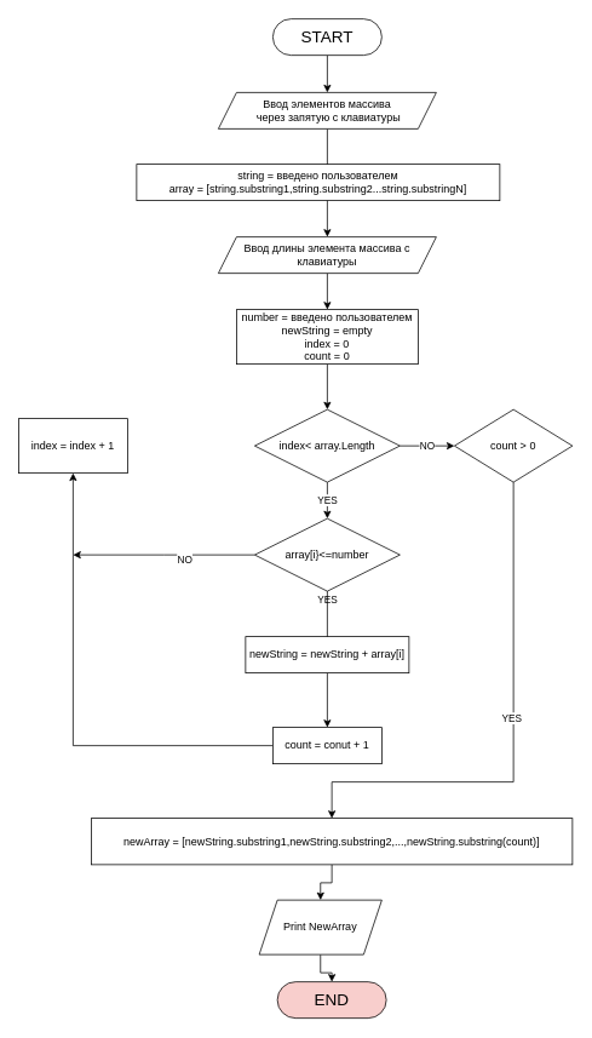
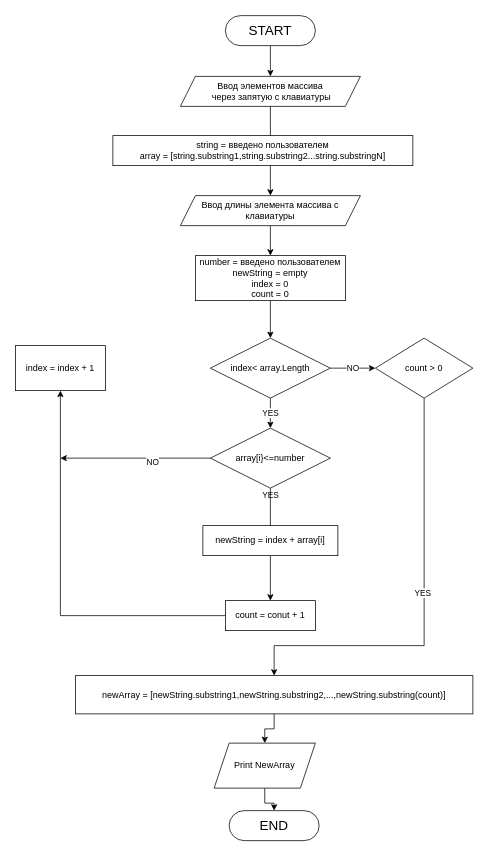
  <mxCell id="0" />
  <mxCell id="1" parent="0" />
  <mxCell id="2" value="" style="edgeStyle=orthogonalEdgeStyle;rounded=0;orthogonalLoop=1;jettySize=auto;html=1;" edge="1" parent="1" source="3" target="5"><mxGeometry relative="1" as="geometry" /></mxCell>
  <mxCell id="3" value="START" style="rounded=1;whiteSpace=wrap;html=1;fontSize=18;arcSize=50;" vertex="1" parent="1"><mxGeometry x="300" y="20" width="120" height="40" as="geometry" /></mxCell>
  <mxCell id="4" value="" style="edgeStyle=orthogonalEdgeStyle;rounded=0;orthogonalLoop=1;jettySize=auto;html=1;" edge="1" parent="1" source="5" target="11"><mxGeometry relative="1" as="geometry" /></mxCell>
  <mxCell id="5" value="Ввод элементов массива&lt;br&gt;&amp;nbsp;через запятую с клавиатуры" style="shape=parallelogram;perimeter=parallelogramPerimeter;whiteSpace=wrap;html=1;fixedSize=1;" vertex="1" parent="1"><mxGeometry x="240" y="101" width="240" height="40" as="geometry" /></mxCell>
  <mxCell id="6" value="string = введено пользователем&lt;br&gt;array = [string.substring1,string.substring2...string.substringN]" style="rounded=0;whiteSpace=wrap;html=1;" vertex="1" parent="1"><mxGeometry x="150" y="180" width="400" height="40" as="geometry" /></mxCell>
  <mxCell id="7" value="YES" style="edgeStyle=orthogonalEdgeStyle;rounded=0;orthogonalLoop=1;jettySize=auto;html=1;" edge="1" parent="1" source="9" target="17"><mxGeometry relative="1" as="geometry" /></mxCell>
  <mxCell id="8" value="NO" style="edgeStyle=orthogonalEdgeStyle;rounded=0;orthogonalLoop=1;jettySize=auto;html=1;entryX=0;entryY=0.5;entryDx=0;entryDy=0;" edge="1" parent="1" source="9" target="23"><mxGeometry relative="1" as="geometry" /></mxCell>
  <mxCell id="9" value="index&amp;lt; array.Length" style="rhombus;whiteSpace=wrap;html=1;" vertex="1" parent="1"><mxGeometry x="280" y="450" width="160" height="80" as="geometry" /></mxCell>
  <mxCell id="10" value="" style="edgeStyle=orthogonalEdgeStyle;rounded=0;orthogonalLoop=1;jettySize=auto;html=1;" edge="1" parent="1" source="11" target="13"><mxGeometry relative="1" as="geometry" /></mxCell>
  <mxCell id="11" value="Ввод длины элемента массива с клавиатуры" style="shape=parallelogram;perimeter=parallelogramPerimeter;whiteSpace=wrap;html=1;fixedSize=1;" vertex="1" parent="1"><mxGeometry x="240" y="260" width="240" height="40" as="geometry" /></mxCell>
  <mxCell id="12" value="" style="edgeStyle=orthogonalEdgeStyle;rounded=0;orthogonalLoop=1;jettySize=auto;html=1;" edge="1" parent="1" source="13" target="9"><mxGeometry relative="1" as="geometry" /></mxCell>
  <mxCell id="13" value="number = введено пользователем&lt;br&gt;newString = empty&lt;br&gt;index = 0&lt;br&gt;count = 0" style="rounded=0;whiteSpace=wrap;html=1;" vertex="1" parent="1"><mxGeometry x="260" y="340" width="200" height="60" as="geometry" /></mxCell>
  <mxCell id="14" value="YES" style="edgeStyle=orthogonalEdgeStyle;rounded=0;orthogonalLoop=1;jettySize=auto;html=1;startArrow=none;" edge="1" parent="1" source="24" target="19"><mxGeometry x="-1" y="-80" relative="1" as="geometry"><mxPoint x="80" y="-80" as="offset" /></mxGeometry></mxCell>
  <mxCell id="15" style="edgeStyle=orthogonalEdgeStyle;rounded=0;orthogonalLoop=1;jettySize=auto;html=1;" edge="1" parent="1" source="17"><mxGeometry relative="1" as="geometry"><mxPoint x="80" y="610" as="targetPoint" /></mxGeometry></mxCell>
  <mxCell id="16" value="NO" style="edgeLabel;html=1;align=center;verticalAlign=middle;resizable=0;points=[];" vertex="1" connectable="0" parent="15"><mxGeometry x="-0.22" y="4" relative="1" as="geometry"><mxPoint as="offset" /></mxGeometry></mxCell>
  <mxCell id="17" value="array[i}&amp;lt;=number" style="rhombus;whiteSpace=wrap;html=1;" vertex="1" parent="1"><mxGeometry x="280" y="570" width="160" height="80" as="geometry" /></mxCell>
  <mxCell id="18" style="edgeStyle=orthogonalEdgeStyle;rounded=0;orthogonalLoop=1;jettySize=auto;html=1;entryX=0.5;entryY=1;entryDx=0;entryDy=0;" edge="1" parent="1" source="19" target="20"><mxGeometry relative="1" as="geometry" /></mxCell>
  <mxCell id="19" value="count = conut + 1" style="rounded=0;whiteSpace=wrap;html=1;" vertex="1" parent="1"><mxGeometry x="300" y="800" width="120" height="40" as="geometry" /></mxCell>
  <mxCell id="20" value="index = index + 1" style="rounded=0;whiteSpace=wrap;html=1;" vertex="1" parent="1"><mxGeometry x="20" y="460" width="120" height="60" as="geometry" /></mxCell>
  <mxCell id="21" style="edgeStyle=orthogonalEdgeStyle;rounded=0;orthogonalLoop=1;jettySize=auto;html=1;" edge="1" parent="1" source="23" target="27"><mxGeometry relative="1" as="geometry"><mxPoint x="565" y="840" as="targetPoint" /><Array as="points"><mxPoint x="565" y="860" /><mxPoint x="365" y="860" /></Array></mxGeometry></mxCell>
  <mxCell id="22" value="YES" style="edgeLabel;html=1;align=center;verticalAlign=middle;resizable=0;points=[];" vertex="1" connectable="0" parent="21"><mxGeometry x="-0.09" y="-3" relative="1" as="geometry"><mxPoint as="offset" /></mxGeometry></mxCell>
  <mxCell id="23" value="count &amp;gt; 0" style="rhombus;whiteSpace=wrap;html=1;" vertex="1" parent="1"><mxGeometry x="500" y="450" width="130" height="80" as="geometry" /></mxCell>
- <mxCell id="24" value="newString = newString + array[i]" style="rounded=0;whiteSpace=wrap;html=1;" vertex="1" parent="1"><mxGeometry x="270" y="700" width="180" height="40" as="geometry" /></mxCell>
+ <mxCell id="24" value="newString = index + array[i]" style="rounded=0;whiteSpace=wrap;html=1;" vertex="1" parent="1"><mxGeometry x="270" y="700" width="180" height="40" as="geometry" /></mxCell>
  <mxCell id="25" value="" style="edgeStyle=orthogonalEdgeStyle;rounded=0;orthogonalLoop=1;jettySize=auto;html=1;endArrow=none;" edge="1" parent="1" source="17" target="24"><mxGeometry relative="1" as="geometry"><mxPoint x="360" y="650" as="sourcePoint" /><mxPoint x="360" y="800" as="targetPoint" /></mxGeometry></mxCell>
  <mxCell id="26" value="" style="edgeStyle=orthogonalEdgeStyle;rounded=0;orthogonalLoop=1;jettySize=auto;html=1;" edge="1" parent="1" source="27" target="29"><mxGeometry relative="1" as="geometry" /></mxCell>
  <mxCell id="27" value="newArray = [newString.substring1,newString.substring2,...,newString.substring(count)]" style="rounded=0;whiteSpace=wrap;html=1;" vertex="1" parent="1"><mxGeometry x="100" y="900" width="530" height="51" as="geometry" /></mxCell>
  <mxCell id="28" value="" style="edgeStyle=orthogonalEdgeStyle;rounded=0;orthogonalLoop=1;jettySize=auto;html=1;" edge="1" parent="1" source="29" target="30"><mxGeometry relative="1" as="geometry" /></mxCell>
  <mxCell id="29" value="Print NewArray" style="shape=parallelogram;perimeter=parallelogramPerimeter;whiteSpace=wrap;html=1;fixedSize=1;" vertex="1" parent="1"><mxGeometry x="285" y="990" width="135" height="60" as="geometry" /></mxCell>
- <mxCell id="30" value="END" style="rounded=1;whiteSpace=wrap;html=1;fontSize=18;arcSize=50;fillColor=#f8cecc;" vertex="1" parent="1"><mxGeometry x="305" y="1080" width="120" height="40" as="geometry" /></mxCell>
+ <mxCell id="30" value="END" style="rounded=1;whiteSpace=wrap;html=1;fontSize=18;arcSize=50;" vertex="1" parent="1"><mxGeometry x="305" y="1080" width="120" height="40" as="geometry" /></mxCell>
